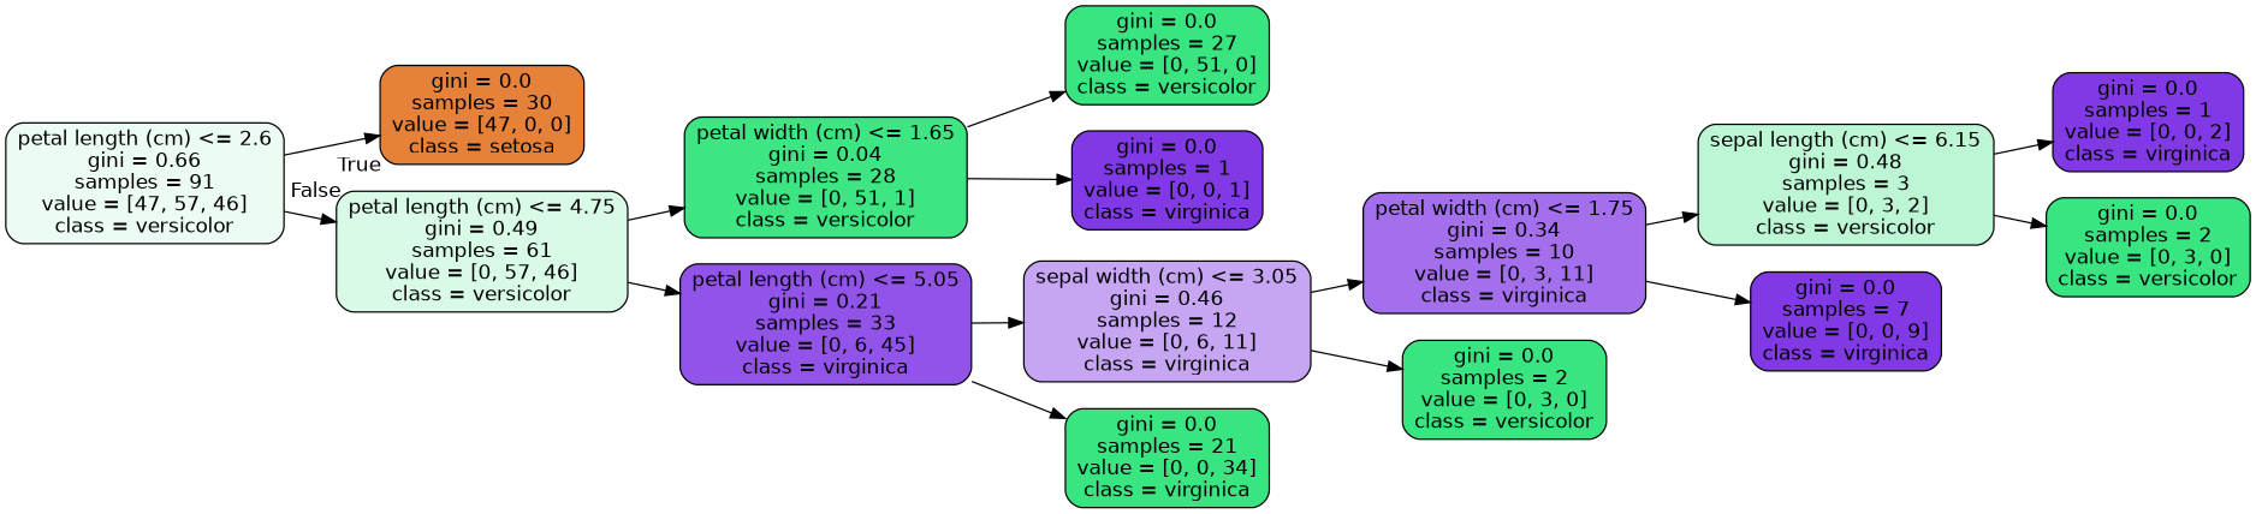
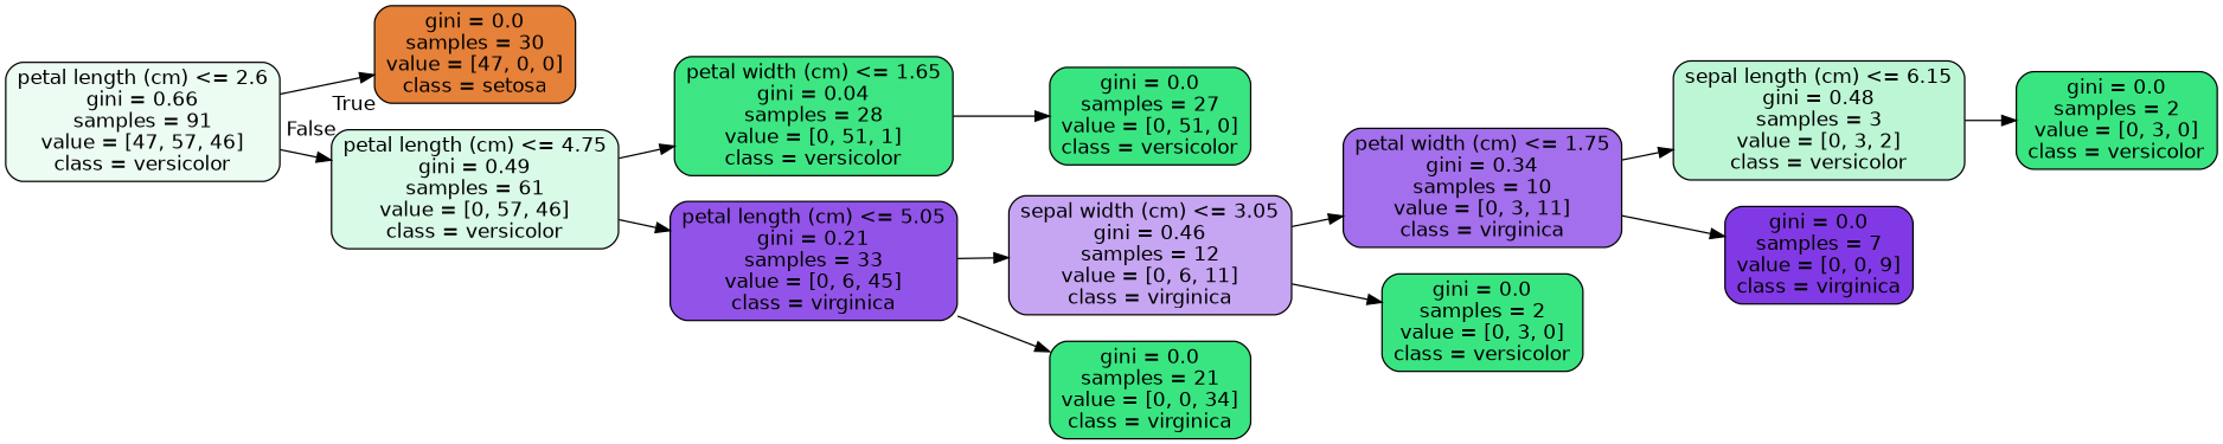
  digraph {
    rankdir=LR
    node [color=black fillcolor="#39e581" fontname=helvetica shape=box style="filled, rounded"]
    edge [fontname=helvetica]
    n1 [fillcolor="#ecfcf3" label="petal length (cm) <= 2.6\ngini = 0.66\nsamples = 91\nvalue = [47, 57, 46]\nclass = versicolor"]
    n2 [fillcolor="#e58139" label="gini = 0.0\nsamples = 30\nvalue = [47, 0, 0]\nclass = setosa"]
    n3 [fillcolor="#d9fae7" label="petal length (cm) <= 4.75\ngini = 0.49\nsamples = 61\nvalue = [0, 57, 46]\nclass = versicolor"]
    n4 [fillcolor="#3de683" label="petal width (cm) <= 1.65\ngini = 0.04\nsamples = 28\nvalue = [0, 51, 1]\nclass = versicolor"]
    n5 [fillcolor="#9253e8" label="petal length (cm) <= 5.05\ngini = 0.21\nsamples = 33\nvalue = [0, 6, 45]\nclass = virginica"]
    n6 [label="gini = 0.0\nsamples = 27\nvalue = [0, 51, 0]\nclass = versicolor"]
-   n7 [fillcolor="#8139e5" label="gini = 0.0\nsamples = 1\nvalue = [0, 0, 1]\nclass = virginica"]
    n8 [fillcolor="#c6a5f3" label="sepal width (cm) <= 3.05\ngini = 0.46\nsamples = 12\nvalue = [0, 6, 11]\nclass = virginica"]
    n9 [label="gini = 0.0\nsamples = 21\nvalue = [0, 0, 34]\nclass = virginica"]
    n10 [fillcolor="#a36fec" label="petal width (cm) <= 1.75\ngini = 0.34\nsamples = 10\nvalue = [0, 3, 11]\nclass = virginica"]
    n11 [label="gini = 0.0\nsamples = 2\nvalue = [0, 3, 0]\nclass = versicolor"]
    n12 [fillcolor="#bdf6d5" label="sepal length (cm) <= 6.15\ngini = 0.48\nsamples = 3\nvalue = [0, 3, 2]\nclass = versicolor"]
    n13 [fillcolor="#8139e5" label="gini = 0.0\nsamples = 7\nvalue = [0, 0, 9]\nclass = virginica"]
-   n14 [fillcolor="#8139e5" label="gini = 0.0\nsamples = 1\nvalue = [0, 0, 2]\nclass = virginica"]
    n15 [label="gini = 0.0\nsamples = 2\nvalue = [0, 3, 0]\nclass = versicolor"]
    n1 -> n2 [headlabel=True labelangle=45 labeldistance=2.5]
    n1 -> n3 [headlabel=False labelangle=-45 labeldistance=2.5]
    n3 -> n4
    n3 -> n5
    n4 -> n6
-   n4 -> n7
    n5 -> n8
    n5 -> n9
    n8 -> n10
    n8 -> n11
    n10 -> n12
    n10 -> n13
-   n12 -> n14
    n12 -> n15
  }
